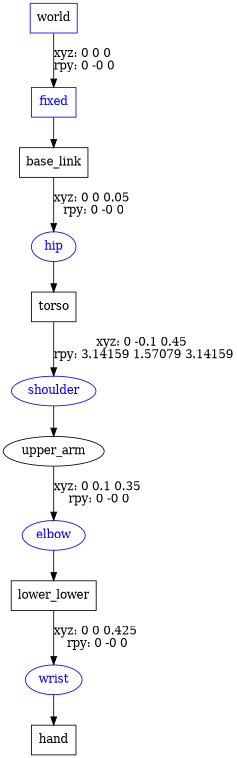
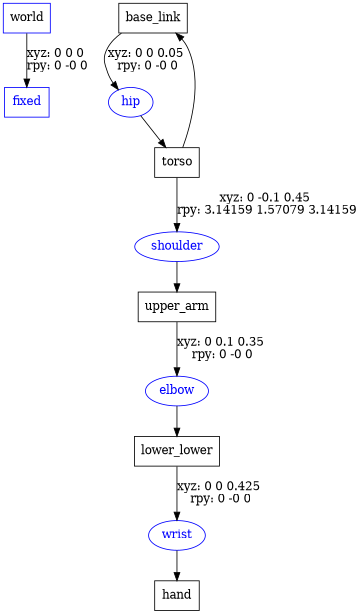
  digraph {
    node [color=blue shape=box]
    n1 [label=world]
    fixed [fontcolor=blue]
    n3 [label=base_link color=""]
    hip [fontcolor=blue shape=ellipse]
    n5 [label=torso color=""]
    shoulder [fontcolor=blue shape=ellipse]
-   n7 [label=upper_arm shape=ellipse color=""]
+   n7 [label=upper_arm color=""]
    elbow [fontcolor=blue shape=ellipse]
    n9 [label=lower_lower color=""]
    wrist [fontcolor=blue shape=ellipse]
    n11 [label=hand color=""]
    n1 -> fixed [label="xyz: 0 0 0 \nrpy: 0 -0 0"]
-   fixed -> n3
+   n5 -> n3
    n3 -> hip [label="xyz: 0 0 0.05 \nrpy: 0 -0 0"]
    hip -> n5
    n5 -> shoulder [label="xyz: 0 -0.1 0.45 \nrpy: 3.14159 1.57079 3.14159"]
    shoulder -> n7
    n7 -> elbow [label="xyz: 0 0.1 0.35 \nrpy: 0 -0 0"]
    elbow -> n9
    n9 -> wrist [label="xyz: 0 0 0.425 \nrpy: 0 -0 0"]
    wrist -> n11
  }
